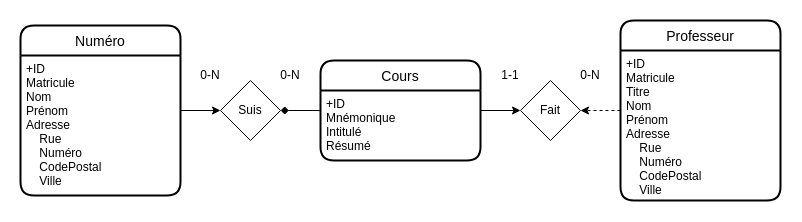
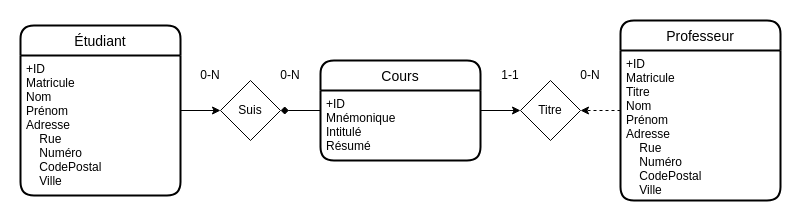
  <mxCell id="0" />
  <mxCell id="1" parent="0" />
  <mxCell id="2" value="" style="edgeStyle=none;rounded=0;orthogonalLoop=1;jettySize=auto;html=1;" edge="1" parent="1" source="3" target="12"><mxGeometry relative="1" as="geometry" /></mxCell>
- <mxCell id="3" value="Numéro" style="swimlane;childLayout=stackLayout;horizontal=1;startSize=30;horizontalStack=0;rounded=1;fontSize=14;fontStyle=0;strokeWidth=2;resizeParent=0;resizeLast=1;shadow=0;dashed=0;align=center;" parent="1" vertex="1"><mxGeometry x="20" y="25" width="160" height="170" as="geometry" /></mxCell>
+ <mxCell id="3" value="Étudiant" style="swimlane;childLayout=stackLayout;horizontal=1;startSize=30;horizontalStack=0;rounded=1;fontSize=14;fontStyle=0;strokeWidth=2;resizeParent=0;resizeLast=1;shadow=0;dashed=0;align=center;" parent="1" vertex="1"><mxGeometry x="20" y="25" width="160" height="170" as="geometry" /></mxCell>
  <mxCell id="4" value="+ID &#10;Matricule&#10;Nom&#10;Prénom&#10;Adresse&#10;    Rue&#10;    Numéro&#10;    CodePostal&#10;    Ville" style="align=left;strokeColor=none;fillColor=none;spacingLeft=4;fontSize=12;verticalAlign=top;resizable=0;rotatable=0;part=1;" parent="3" vertex="1"><mxGeometry y="30" width="160" height="140" as="geometry" /></mxCell>
  <mxCell id="5" value="" style="edgeStyle=none;rounded=0;orthogonalLoop=1;jettySize=auto;html=1;endArrow=diamond;" edge="1" parent="1" source="6" target="12"><mxGeometry relative="1" as="geometry" /></mxCell>
  <mxCell id="6" value="Cours" style="swimlane;childLayout=stackLayout;horizontal=1;startSize=30;horizontalStack=0;rounded=1;fontSize=14;fontStyle=0;strokeWidth=2;resizeParent=0;resizeLast=1;shadow=0;dashed=0;align=center;" vertex="1" parent="1"><mxGeometry x="320" y="60" width="160" height="100" as="geometry" /></mxCell>
  <mxCell id="7" value="+ID&#10;Mnémonique&#10;Intitulé&#10;Résumé" style="align=left;strokeColor=none;fillColor=none;spacingLeft=4;fontSize=12;verticalAlign=top;resizable=0;rotatable=0;part=1;" vertex="1" parent="6"><mxGeometry y="30" width="160" height="70" as="geometry" /></mxCell>
  <mxCell id="8" style="edgeStyle=none;rounded=0;orthogonalLoop=1;jettySize=auto;html=1;entryX=1;entryY=0.5;entryDx=0;entryDy=0;dashed=1;" edge="1" parent="1" source="9" target="11"><mxGeometry relative="1" as="geometry" /></mxCell>
  <mxCell id="9" value="Professeur" style="swimlane;childLayout=stackLayout;horizontal=1;startSize=30;horizontalStack=0;rounded=1;fontSize=14;fontStyle=0;strokeWidth=2;resizeParent=0;resizeLast=1;shadow=0;dashed=0;align=center;" vertex="1" parent="1"><mxGeometry x="620" y="20" width="160" height="180" as="geometry" /></mxCell>
  <mxCell id="10" value="+ID&#10;Matricule&#10;Titre&#10;Nom&#10;Prénom&#10;Adresse&#10;    Rue&#10;    Numéro&#10;    CodePostal&#10;    Ville" style="align=left;strokeColor=none;fillColor=none;spacingLeft=4;fontSize=12;verticalAlign=top;resizable=0;rotatable=0;part=1;" vertex="1" parent="9"><mxGeometry y="30" width="160" height="150" as="geometry" /></mxCell>
- <mxCell id="11" value="Fait" style="shape=rhombus;perimeter=rhombusPerimeter;whiteSpace=wrap;html=1;align=center;" vertex="1" parent="1"><mxGeometry x="520" y="80" width="60" height="60" as="geometry" /></mxCell>
+ <mxCell id="11" value="Titre" style="shape=rhombus;perimeter=rhombusPerimeter;whiteSpace=wrap;html=1;align=center;" vertex="1" parent="1"><mxGeometry x="520" y="80" width="60" height="60" as="geometry" /></mxCell>
  <mxCell id="12" value="Suis" style="shape=rhombus;perimeter=rhombusPerimeter;whiteSpace=wrap;html=1;align=center;" vertex="1" parent="1"><mxGeometry x="220" y="80" width="60" height="60" as="geometry" /></mxCell>
  <mxCell id="13" style="edgeStyle=none;rounded=0;orthogonalLoop=1;jettySize=auto;html=1;entryX=0;entryY=0.5;entryDx=0;entryDy=0;" edge="1" parent="1" target="11"><mxGeometry relative="1" as="geometry"><mxPoint x="480" y="110" as="sourcePoint" /></mxGeometry></mxCell>
  <mxCell id="14" value="0-N" style="text;html=1;strokeColor=none;fillColor=none;align=center;verticalAlign=middle;whiteSpace=wrap;rounded=0;" vertex="1" parent="1"><mxGeometry x="180" y="60" width="60" height="30" as="geometry" /></mxCell>
  <mxCell id="15" value="0-N" style="text;html=1;strokeColor=none;fillColor=none;align=center;verticalAlign=middle;whiteSpace=wrap;rounded=0;" vertex="1" parent="1"><mxGeometry x="260" y="60" width="60" height="30" as="geometry" /></mxCell>
  <mxCell id="16" value="1-1" style="text;html=1;strokeColor=none;fillColor=none;align=center;verticalAlign=middle;whiteSpace=wrap;rounded=0;" vertex="1" parent="1"><mxGeometry x="480" y="60" width="60" height="30" as="geometry" /></mxCell>
  <mxCell id="17" value="0-N" style="text;html=1;strokeColor=none;fillColor=none;align=center;verticalAlign=middle;whiteSpace=wrap;rounded=0;" vertex="1" parent="1"><mxGeometry x="560" y="60" width="60" height="30" as="geometry" /></mxCell>
